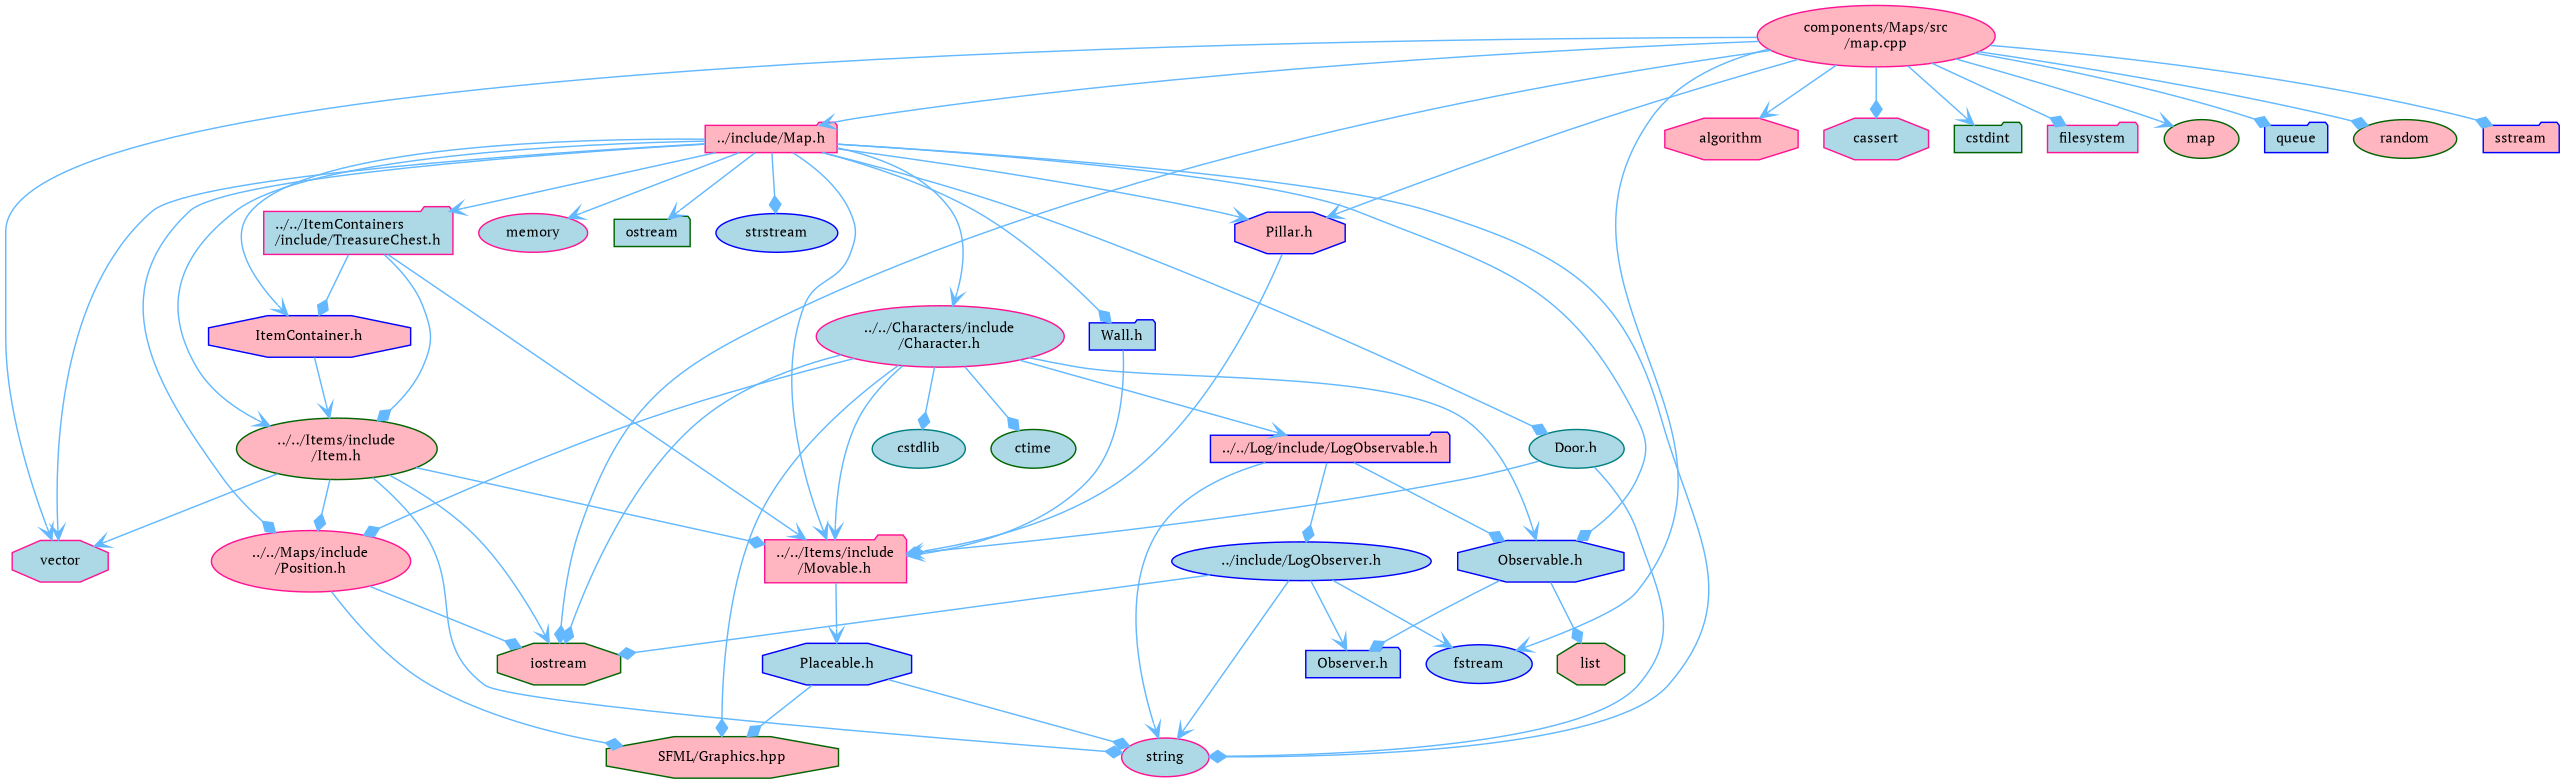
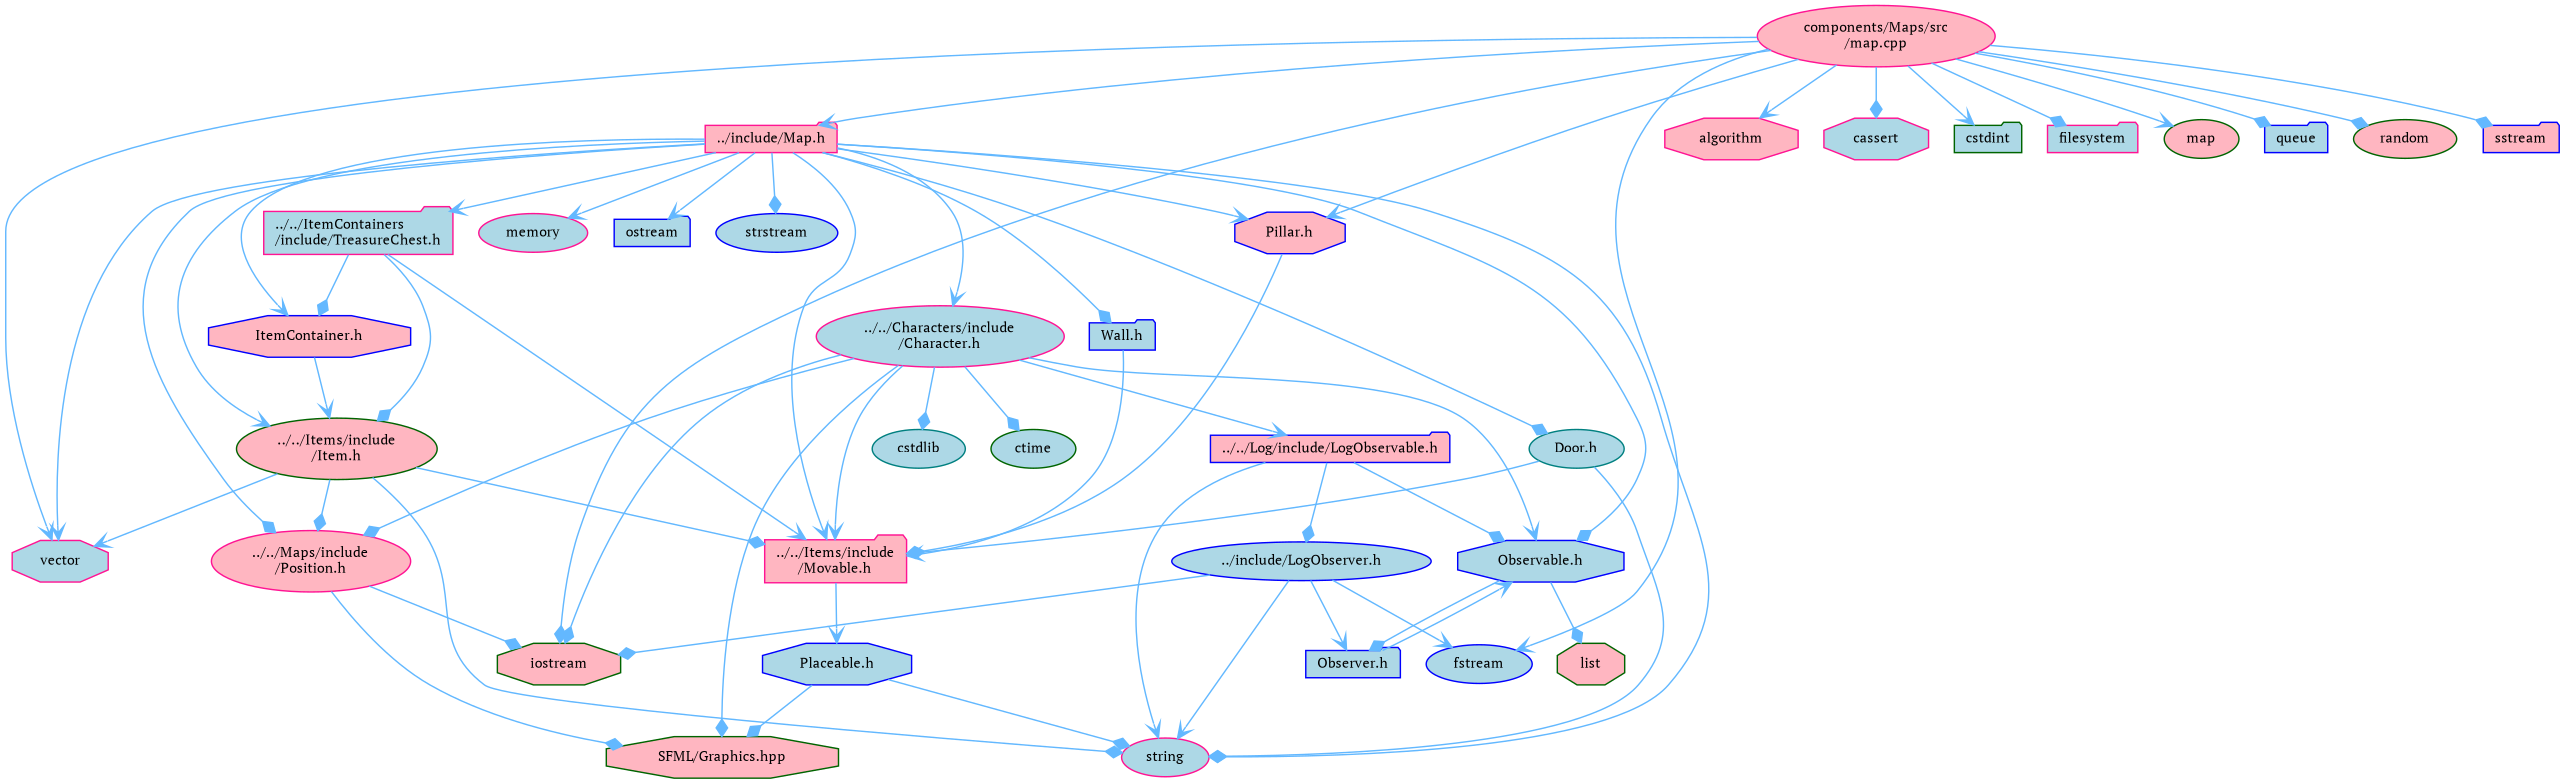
  digraph {
    fontname="PT Serif"
    node [color=blue fillcolor=lightblue fontname="PT Serif" fontsize=10 shape=ellipse style=filled]
    edge [arrowhead=diamond color=steelblue1 fontname="PT Serif" fontsize=10 labelfontname=Helvetica labelfontsize=10 style=solid]
    n1 [color=deeppink fillcolor=lightpink fontcolor=black height=0.2 label="components/Maps/src\l/map.cpp" width=0.4]
    n2 [color=deeppink fillcolor=lightpink height=0.2 label="../include/Map.h" shape=folder width=0.4]
    n3 [color=darkgreen fillcolor=lightpink height=0.2 label=iostream shape=octagon width=0.4]
    n4 [height=0.2 label=fstream width=0.4]
    n5 [color=deeppink height=0.2 label=vector shape=octagon width=0.4]
    n6 [fillcolor=lightpink height=0.2 label="Pillar.h" shape=octagon width=0.4]
    n7 [color=deeppink fillcolor=lightpink height=0.2 label=algorithm shape=octagon width=0.4]
    n8 [color=deeppink height=0.2 label=cassert shape=octagon width=0.4]
    n9 [color=darkgreen height=0.2 label=cstdint shape=folder width=0.4]
    n10 [color=deeppink height=0.2 label=filesystem shape=folder width=0.4]
    n11 [color=darkgreen fillcolor=lightpink height=0.2 label=map width=0.4]
    n12 [height=0.2 label=queue shape=folder width=0.4]
    n13 [color=darkgreen fillcolor=lightpink height=0.2 label=random width=0.4]
    n14 [fillcolor=lightpink height=0.2 label=sstream shape=folder width=0.4]
    n15 [color=deeppink height=0.2 label="../../Characters/include\l/Character.h" width=0.4]
    n16 [color=deeppink fillcolor=lightpink height=0.2 label="../../Items/include\l/Movable.h" shape=folder width=0.4]
    n17 [color=deeppink height=0.2 label=string width=0.4]
    n18 [color=deeppink fillcolor=lightpink height=0.2 label="../../Maps/include\l/Position.h" width=0.4]
    n19 [height=0.2 label="Observable.h" shape=octagon width=0.4]
    n20 [color=darkgreen fillcolor=lightpink height=0.2 label="../../Items/include\l/Item.h" width=0.4]
    n21 [color=deeppink height=0.2 label="../../ItemContainers\l/include/TreasureChest.h" shape=folder width=0.4]
    n22 [fillcolor=lightpink height=0.2 label="ItemContainer.h" shape=octagon width=0.4]
    n23 [color=teal height=0.2 label="Door.h" width=0.4]
    n24 [height=0.2 label="Wall.h" shape=folder width=0.4]
    n25 [color=deeppink height=0.2 label=memory width=0.4]
-   n26 [color=darkgreen height=0.2 label=ostream shape=folder width=0.4]
+   n26 [height=0.2 label=ostream shape=folder width=0.4]
    n27 [height=0.2 label=strstream width=0.4]
    n28 [color=darkgreen fillcolor=lightpink height=0.2 label="SFML/Graphics.hpp" shape=octagon width=0.4]
    n29 [fillcolor=lightpink height=0.2 label="../../Log/include/LogObservable.h" shape=folder width=0.4]
    n30 [color=teal height=0.2 label=cstdlib width=0.4]
    n31 [color=darkgreen height=0.2 label=ctime width=0.4]
    n32 [height=0.2 label="Placeable.h" shape=octagon width=0.4]
    n33 [height=0.2 label="Observer.h" shape=folder width=0.4]
    n34 [color=darkgreen fillcolor=lightpink height=0.2 label=list shape=octagon width=0.4]
    n35 [height=0.2 label="../include/LogObserver.h" width=0.4]
    n1 -> n2 [arrowhead=vee]
    n1 -> n3
    n1 -> n4 [arrowhead=vee]
    n1 -> n5 [arrowhead=vee]
    n1 -> n6 [arrowhead=vee]
    n1 -> n7 [arrowhead=vee]
    n1 -> n8
    n1 -> n9 [arrowhead=vee]
    n1 -> n10
    n1 -> n11 [arrowhead=vee]
    n1 -> n12
    n1 -> n13
    n1 -> n14
    n2 -> n5 [arrowhead=vee]
    n2 -> n6 [arrowhead=vee]
    n2 -> n15 [arrowhead=vee]
    n2 -> n16 [arrowhead=vee]
    n2 -> n17
    n2 -> n18
    n2 -> n19
    n2 -> n20 [arrowhead=vee]
    n2 -> n21 [arrowhead=vee]
    n2 -> n22 [arrowhead=vee]
    n2 -> n23
    n2 -> n24
    n2 -> n25 [arrowhead=vee]
    n2 -> n26 [arrowhead=vee]
    n2 -> n27
-   n6 -> n16 [arrowhead=vee]
+   n6 -> n16
    n15 -> n3
    n15 -> n16 [arrowhead=vee]
    n15 -> n18
    n15 -> n19 [arrowhead=vee]
    n15 -> n28
    n15 -> n29 [arrowhead=vee]
    n15 -> n30
    n15 -> n31
    n16 -> n32 [arrowhead=vee]
    n18 -> n3
    n18 -> n28
    n19 -> n33
    n19 -> n34
-   n20 -> n3 [arrowhead=vee]
    n20 -> n5 [arrowhead=vee]
    n20 -> n16
    n20 -> n17
    n20 -> n18
    n21 -> n16 [arrowhead=vee]
    n21 -> n20
    n21 -> n22
    n22 -> n20 [arrowhead=vee]
    n23 -> n16
    n23 -> n17
    n24 -> n16 [arrowhead=vee]
    n29 -> n17 [arrowhead=vee]
    n29 -> n19
    n29 -> n35
    n32 -> n17
    n32 -> n28
+   n33 -> n19 [arrowhead=vee]
    n35 -> n3
    n35 -> n4 [arrowhead=vee]
    n35 -> n17 [arrowhead=vee]
    n35 -> n33 [arrowhead=vee]
  }
